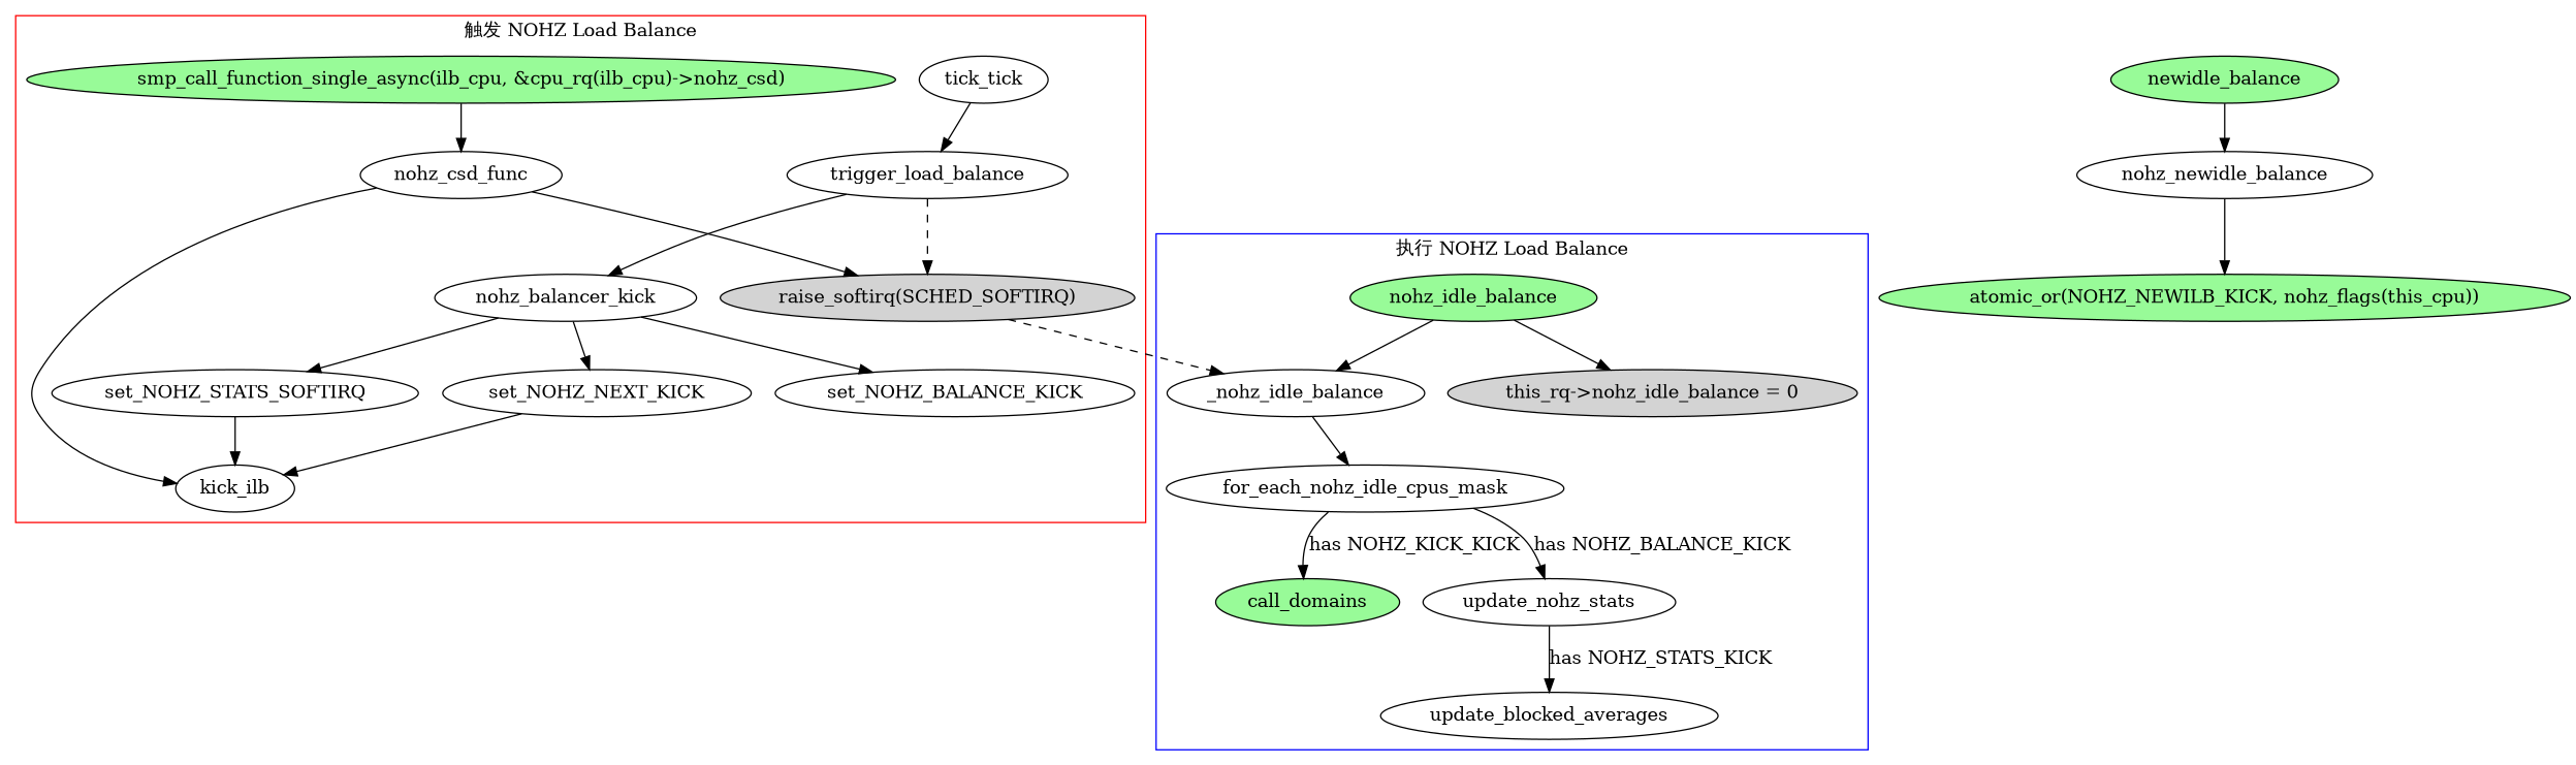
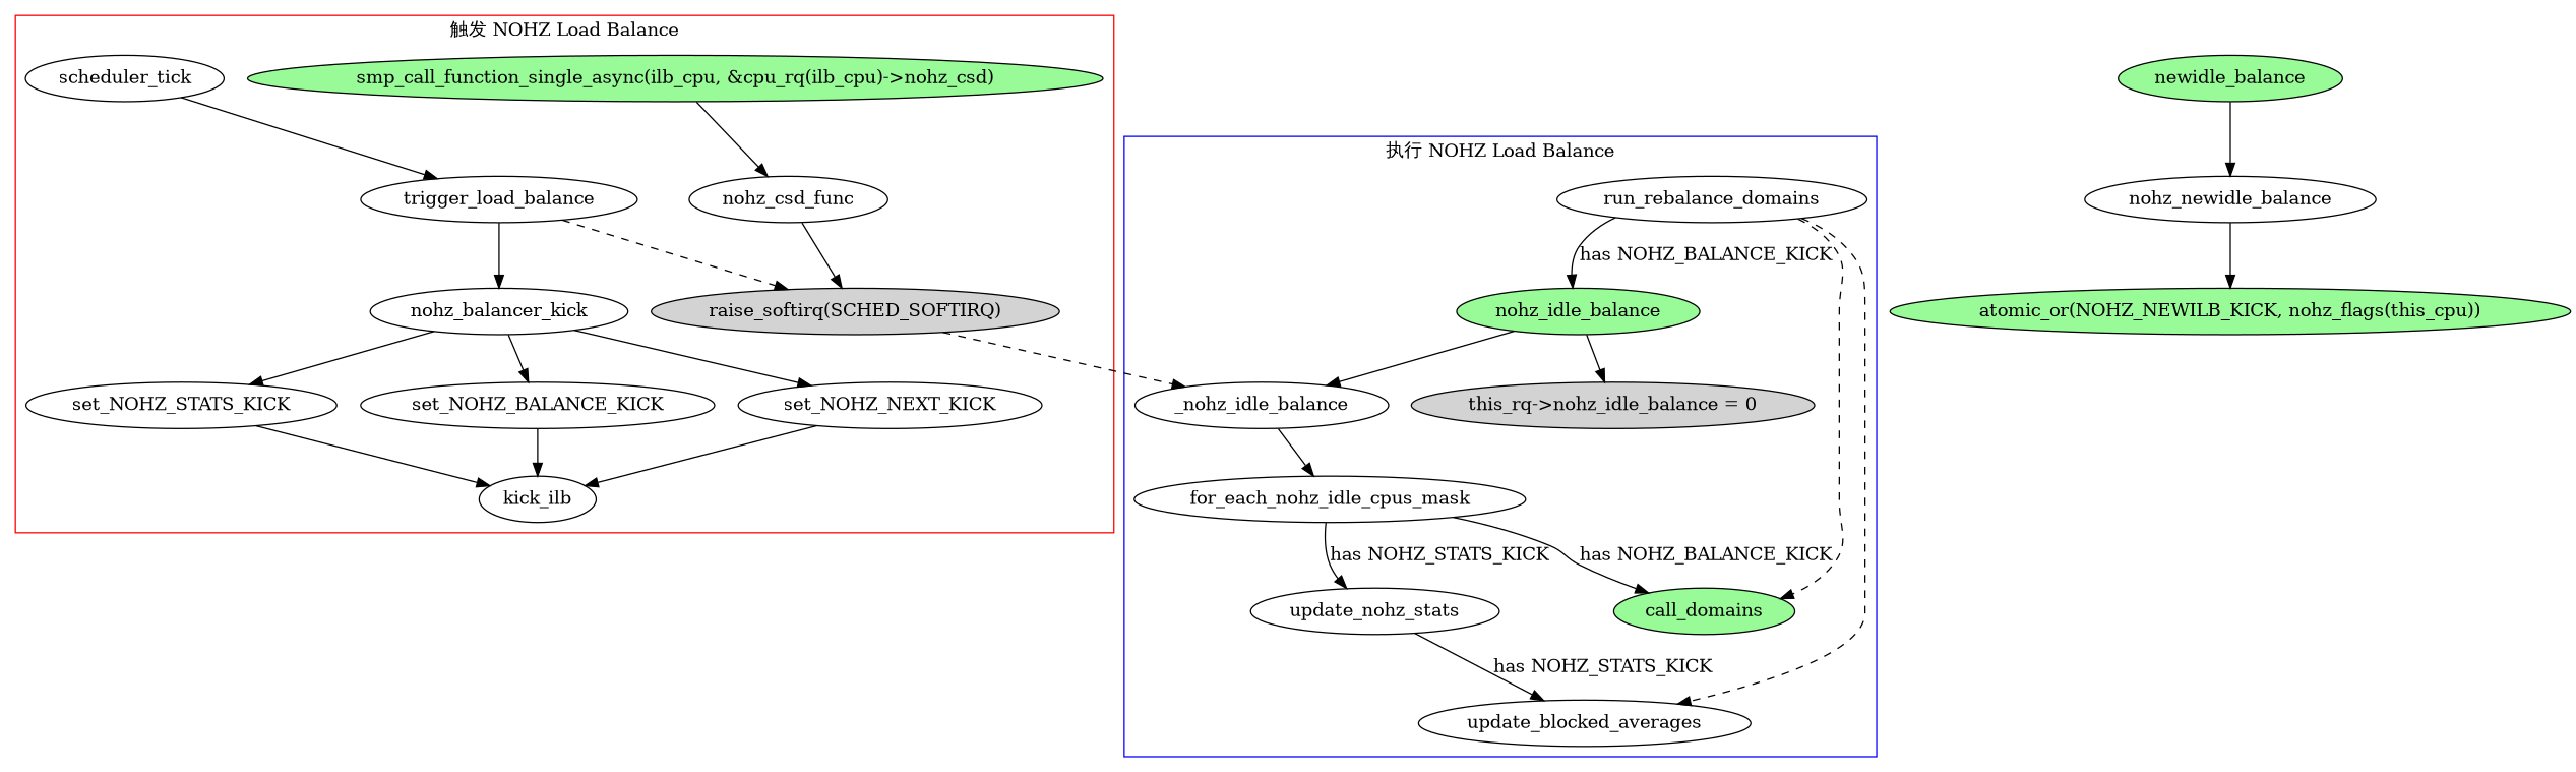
  digraph {
-   scheduler_tick [label=tick_tick]
+   scheduler_tick
    trigger_load_balance
    nohz_balancer_kick
    n4 [label="raise_softirq(SCHED_SOFTIRQ)" shape=oval style=filled]
-   set_NOHZ_STATS_KICK [label=set_NOHZ_STATS_SOFTIRQ]
+   set_NOHZ_STATS_KICK
    set_NOHZ_BALANCE_KICK
    set_NOHZ_NEXT_KICK
    kick_ilb
    n9 [fillcolor=palegreen label="smp_call_function_single_async(ilb_cpu, &cpu_rq(ilb_cpu)->nohz_csd)" shape=oval style=filled]
    nohz_csd_func
    n11 [fillcolor=palegreen label=nohz_idle_balance shape=oval style=filled]
+   run_rebalance_domains
    n13 [fillcolor=palegreen label=call_domains shape=oval style=filled]
    n14 [label="this_rq->nohz_idle_balance = 0" shape=oval style=filled]
    _nohz_idle_balance
    for_each_nohz_idle_cpus_mask
    update_nohz_stats
    update_blocked_averages
    n19 [fillcolor=palegreen label=newidle_balance shape=oval style=filled]
    nohz_newidle_balance
    n21 [fillcolor=palegreen label="atomic_or(NOHZ_NEWILB_KICK, nohz_flags(this_cpu))" shape=oval style=filled]
    subgraph cluster_1 {
      color=red
      label="触发 NOHZ Load Balance"
      scheduler_tick
      trigger_load_balance
      nohz_balancer_kick
      n4
      set_NOHZ_STATS_KICK
      set_NOHZ_BALANCE_KICK
      set_NOHZ_NEXT_KICK
      kick_ilb
      n9
      nohz_csd_func
    }
    subgraph cluster_2 {
      color=blue
      label="执行 NOHZ Load Balance"
      n11
+     run_rebalance_domains
      n13
      n14
      _nohz_idle_balance
      for_each_nohz_idle_cpus_mask
      update_nohz_stats
      update_blocked_averages
    }
    scheduler_tick -> trigger_load_balance
    trigger_load_balance -> nohz_balancer_kick
    trigger_load_balance -> n4 [style=dashed]
    nohz_balancer_kick -> set_NOHZ_STATS_KICK
    nohz_balancer_kick -> set_NOHZ_BALANCE_KICK
    nohz_balancer_kick -> set_NOHZ_NEXT_KICK
    n4 -> _nohz_idle_balance [style=dashed]
    set_NOHZ_STATS_KICK -> kick_ilb
-   nohz_csd_func -> kick_ilb
+   set_NOHZ_BALANCE_KICK -> kick_ilb
    set_NOHZ_NEXT_KICK -> kick_ilb
    n9 -> nohz_csd_func
    nohz_csd_func -> n4
    n11 -> n14
    n11 -> _nohz_idle_balance
+   run_rebalance_domains -> n11 [label="has NOHZ_BALANCE_KICK"]
+   run_rebalance_domains -> n13 [style=dashed]
+   run_rebalance_domains -> update_blocked_averages [style=dashed]
    _nohz_idle_balance -> for_each_nohz_idle_cpus_mask
-   for_each_nohz_idle_cpus_mask -> n13 [label="has NOHZ_KICK_KICK"]
-   for_each_nohz_idle_cpus_mask -> update_nohz_stats [label="has NOHZ_BALANCE_KICK"]
+   for_each_nohz_idle_cpus_mask -> n13 [label="has NOHZ_BALANCE_KICK"]
+   for_each_nohz_idle_cpus_mask -> update_nohz_stats [label="has NOHZ_STATS_KICK"]
    update_nohz_stats -> update_blocked_averages [label="has NOHZ_STATS_KICK"]
    n19 -> nohz_newidle_balance
    nohz_newidle_balance -> n21
  }
